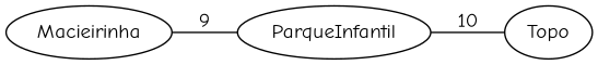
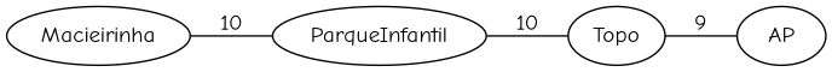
  graph {
    fontname="Comic Neue"
    rankdir=LR
    node [fontname="Comic Neue"]
    edge [fontname="Comic Neue"]
    Macieirinha
    ParqueInfantil
    Topo
-   Macieirinha -- ParqueInfantil [label=9]
+   AP
+   Macieirinha -- ParqueInfantil [label=10]
    ParqueInfantil -- Topo [label=10]
+   Topo -- AP [label=9]
  }
